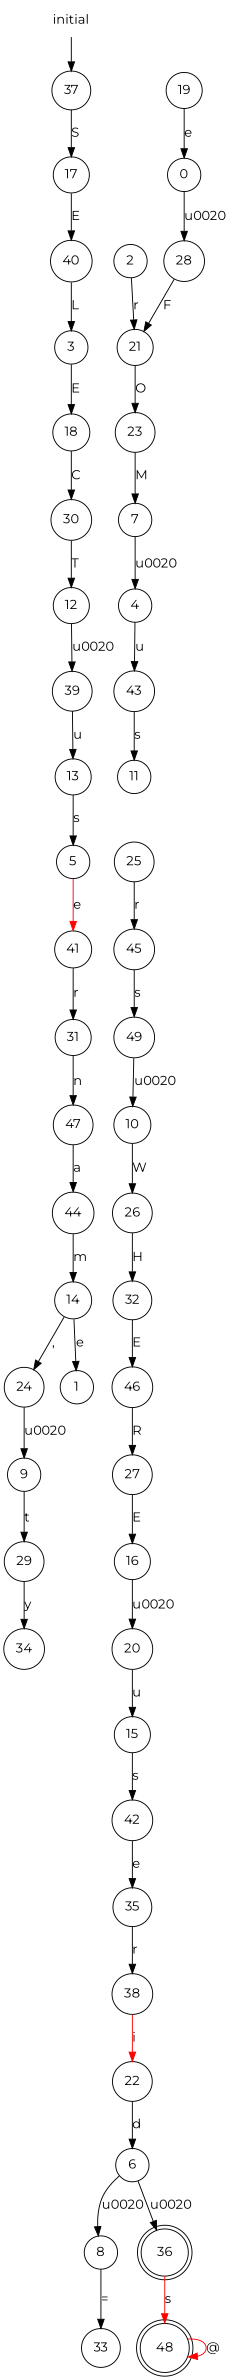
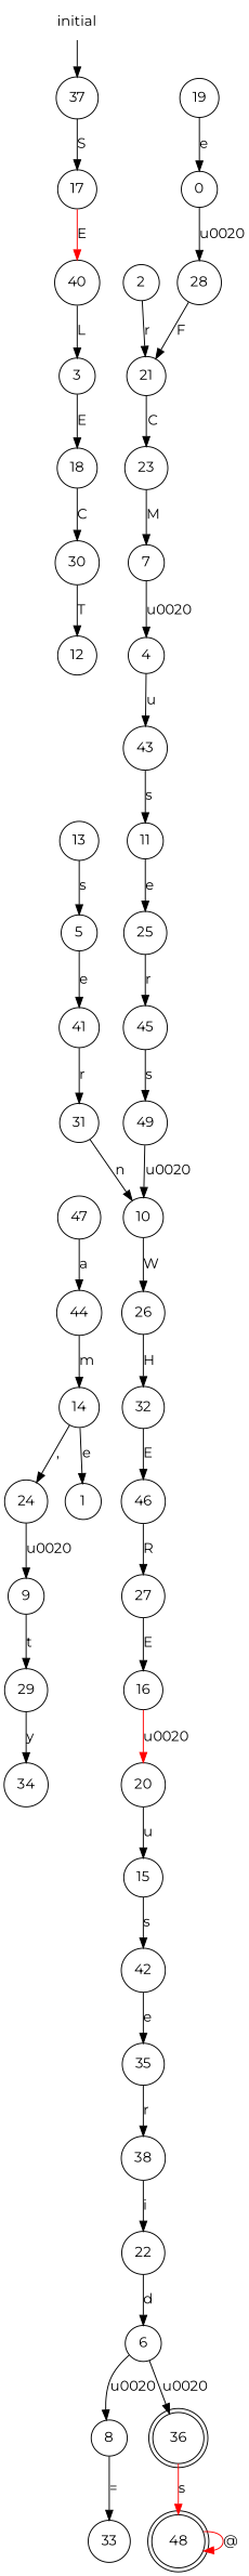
  digraph {
    fontname=Montserrat
    rankdir=TB
    node [fontname=Montserrat shape=circle]
    edge [fontname=Montserrat]
    0
    28
    21
    2
    24
    9
    29
    23
    7
    3
    18
    30
    12
    4
    43
    11
    25
    5
    41
    31
    47
    6
    8
    36 [shape=doublecircle]
    33
    48 [shape=doublecircle]
    34
    10
    26
    32
    46
    45
    49
-   39
    13
    14
    1
    15
    42
    35
    38
    16
    20
    17
    40
    19
    22
    27
    44
    37
    initial [shape=plaintext]
    0 -> 28 [label="\u0020"]
    28 -> 21 [label=F]
-   21 -> 23 [label=O]
+   21 -> 23 [label=C]
    2 -> 21 [label=r]
    24 -> 9 [label="\u0020"]
    9 -> 29 [label=t]
    29 -> 34 [label=y]
    23 -> 7 [label=M]
    7 -> 4 [label="\u0020"]
    3 -> 18 [label=E]
    18 -> 30 [label=C]
    30 -> 12 [label=T]
-   12 -> 39 [label="\u0020"]
    4 -> 43 [label=u]
    43 -> 11 [label=s]
+   11 -> 25 [label=e]
    25 -> 45 [label=r]
-   5 -> 41 [label=e color=red]
+   5 -> 41 [label=e]
    41 -> 31 [label=r]
-   31 -> 47 [label=n]
+   31 -> 10 [label=n]
    47 -> 44 [label=a]
    6 -> 8 [label="\u0020"]
    6 -> 36 [label="\u0020"]
    8 -> 33 [label="="]
    36 -> 48 [color=red label=s]
    48 -> 48 [color=red label="@"]
    10 -> 26 [label=W]
    26 -> 32 [label=H]
    32 -> 46 [label=E]
    46 -> 27 [label=R]
    45 -> 49 [label=s]
    49 -> 10 [label="\u0020"]
-   39 -> 13 [label=u]
    13 -> 5 [label=s]
    14 -> 24 [label=","]
    14 -> 1 [label=e]
    15 -> 42 [label=s]
    42 -> 35 [label=e]
    35 -> 38 [label=r]
-   38 -> 22 [label=i color=red]
-   16 -> 20 [label="\u0020"]
+   38 -> 22 [label=i]
+   16 -> 20 [label="\u0020" color=red]
    20 -> 15 [label=u]
-   17 -> 40 [label=E]
+   17 -> 40 [label=E color=red]
    40 -> 3 [label=L]
    19 -> 0 [label=e]
    22 -> 6 [label=d]
    27 -> 16 [label=E]
    44 -> 14 [label=m]
    37 -> 17 [label=S]
    initial -> 37
  }
